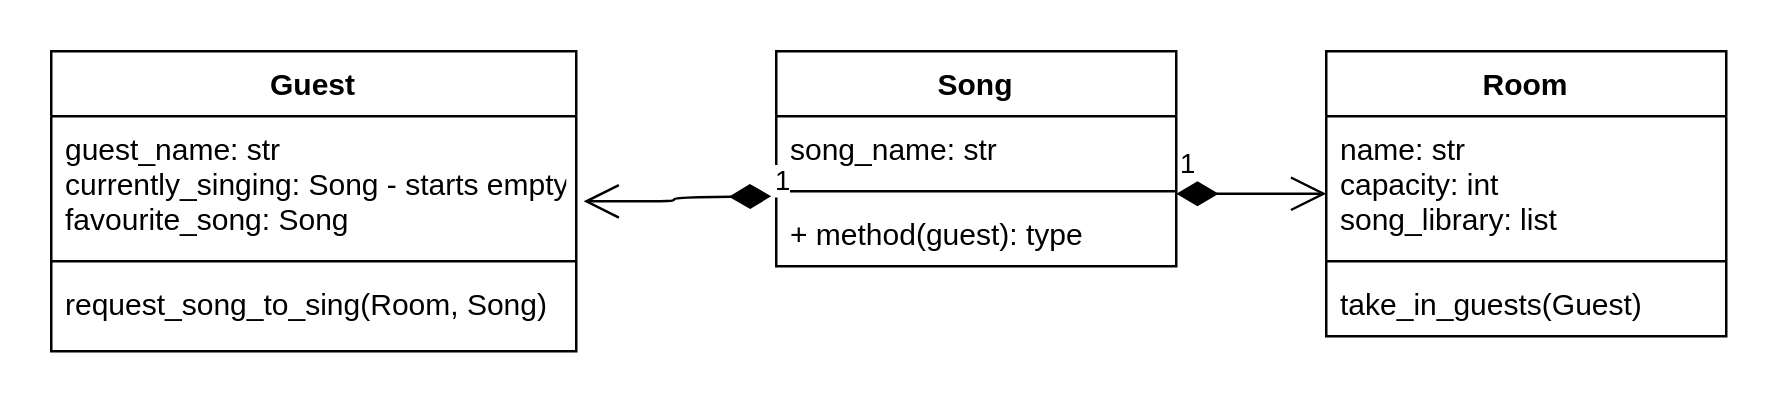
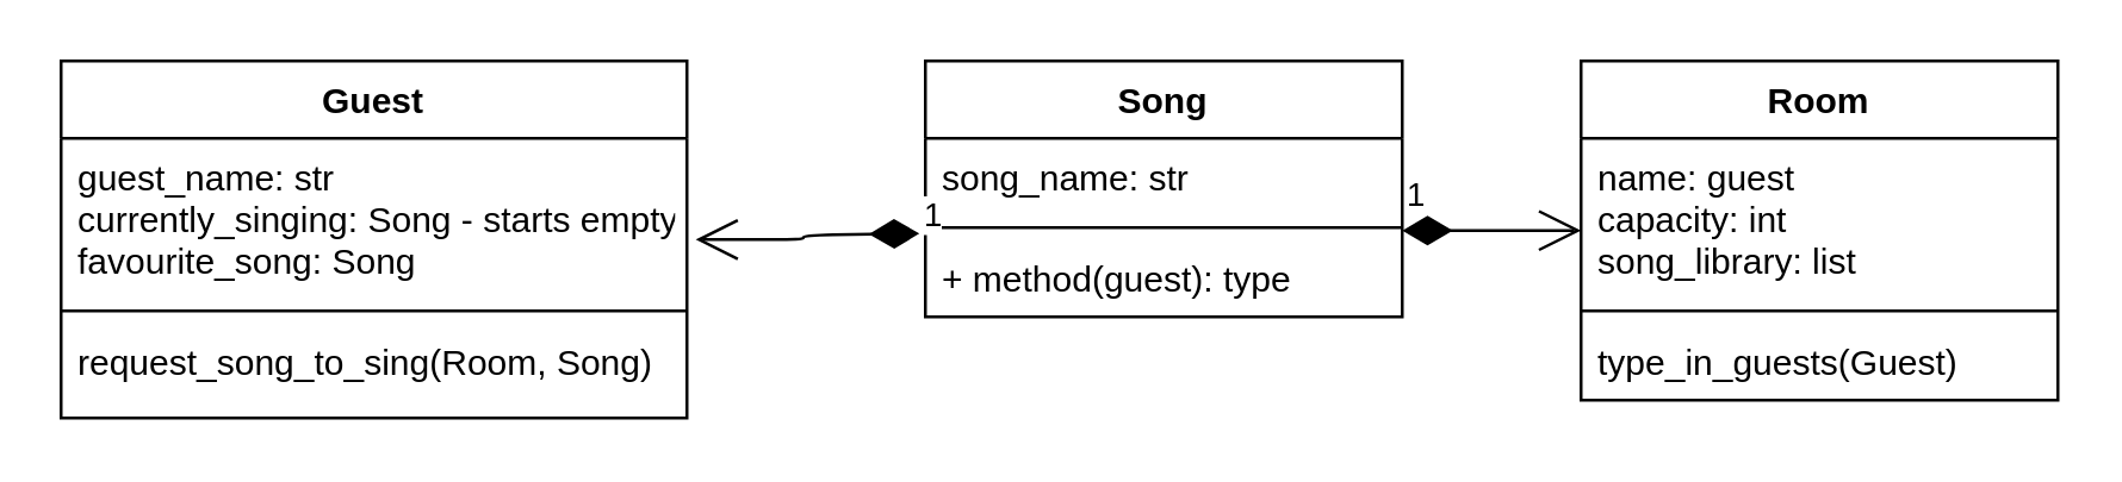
  <mxCell id="0" />
  <mxCell id="1" parent="0" />
  <mxCell id="2" value="Guest" style="swimlane;fontStyle=1;align=center;verticalAlign=top;childLayout=stackLayout;horizontal=1;startSize=26;horizontalStack=0;resizeParent=1;resizeParentMax=0;resizeLast=0;collapsible=1;marginBottom=0;" vertex="1" parent="1"><mxGeometry x="20" y="20" width="210" height="120" as="geometry" /></mxCell>
  <mxCell id="3" value="guest_name: str&#10;currently_singing: Song - starts empty&#10;favourite_song: Song" style="text;strokeColor=none;fillColor=none;align=left;verticalAlign=top;spacingLeft=4;spacingRight=4;overflow=hidden;rotatable=0;points=[[0,0.5],[1,0.5]];portConstraint=eastwest;" vertex="1" parent="2"><mxGeometry y="26" width="210" height="54" as="geometry" /></mxCell>
  <mxCell id="4" value="" style="line;strokeWidth=1;fillColor=none;align=left;verticalAlign=middle;spacingTop=-1;spacingLeft=3;spacingRight=3;rotatable=0;labelPosition=right;points=[];portConstraint=eastwest;" vertex="1" parent="2"><mxGeometry y="80" width="210" height="8" as="geometry" /></mxCell>
  <mxCell id="5" value="request_song_to_sing(Room, Song)" style="text;strokeColor=none;fillColor=none;align=left;verticalAlign=top;spacingLeft=4;spacingRight=4;overflow=hidden;rotatable=0;points=[[0,0.5],[1,0.5]];portConstraint=eastwest;" vertex="1" parent="2"><mxGeometry y="88" width="210" height="32" as="geometry" /></mxCell>
  <mxCell id="6" value="Room" style="swimlane;fontStyle=1;align=center;verticalAlign=top;childLayout=stackLayout;horizontal=1;startSize=26;horizontalStack=0;resizeParent=1;resizeParentMax=0;resizeLast=0;collapsible=1;marginBottom=0;" vertex="1" parent="1"><mxGeometry x="530" y="20" width="160" height="114" as="geometry" /></mxCell>
- <mxCell id="7" value="name: str&#10;capacity: int&#10;song_library: list" style="text;strokeColor=none;fillColor=none;align=left;verticalAlign=top;spacingLeft=4;spacingRight=4;overflow=hidden;rotatable=0;points=[[0,0.5],[1,0.5]];portConstraint=eastwest;" vertex="1" parent="6"><mxGeometry y="26" width="160" height="54" as="geometry" /></mxCell>
+ <mxCell id="7" value="name: guest&#10;capacity: int&#10;song_library: list" style="text;strokeColor=none;fillColor=none;align=left;verticalAlign=top;spacingLeft=4;spacingRight=4;overflow=hidden;rotatable=0;points=[[0,0.5],[1,0.5]];portConstraint=eastwest;" vertex="1" parent="6"><mxGeometry y="26" width="160" height="54" as="geometry" /></mxCell>
  <mxCell id="8" value="" style="line;strokeWidth=1;fillColor=none;align=left;verticalAlign=middle;spacingTop=-1;spacingLeft=3;spacingRight=3;rotatable=0;labelPosition=right;points=[];portConstraint=eastwest;" vertex="1" parent="6"><mxGeometry y="80" width="160" height="8" as="geometry" /></mxCell>
- <mxCell id="9" value="take_in_guests(Guest)" style="text;strokeColor=none;fillColor=none;align=left;verticalAlign=top;spacingLeft=4;spacingRight=4;overflow=hidden;rotatable=0;points=[[0,0.5],[1,0.5]];portConstraint=eastwest;" vertex="1" parent="6"><mxGeometry y="88" width="160" height="26" as="geometry" /></mxCell>
+ <mxCell id="9" value="type_in_guests(Guest)" style="text;strokeColor=none;fillColor=none;align=left;verticalAlign=top;spacingLeft=4;spacingRight=4;overflow=hidden;rotatable=0;points=[[0,0.5],[1,0.5]];portConstraint=eastwest;" vertex="1" parent="6"><mxGeometry y="88" width="160" height="26" as="geometry" /></mxCell>
  <mxCell id="10" value="Song" style="swimlane;fontStyle=1;align=center;verticalAlign=top;childLayout=stackLayout;horizontal=1;startSize=26;horizontalStack=0;resizeParent=1;resizeParentMax=0;resizeLast=0;collapsible=1;marginBottom=0;" vertex="1" parent="1"><mxGeometry x="310" y="20" width="160" height="86" as="geometry" /></mxCell>
  <mxCell id="11" value="song_name: str" style="text;strokeColor=none;fillColor=none;align=left;verticalAlign=top;spacingLeft=4;spacingRight=4;overflow=hidden;rotatable=0;points=[[0,0.5],[1,0.5]];portConstraint=eastwest;" vertex="1" parent="10"><mxGeometry y="26" width="160" height="26" as="geometry" /></mxCell>
  <mxCell id="12" value="" style="line;strokeWidth=1;fillColor=none;align=left;verticalAlign=middle;spacingTop=-1;spacingLeft=3;spacingRight=3;rotatable=0;labelPosition=right;points=[];portConstraint=eastwest;" vertex="1" parent="10"><mxGeometry y="52" width="160" height="8" as="geometry" /></mxCell>
  <mxCell id="13" value="+ method(guest): type" style="text;strokeColor=none;fillColor=none;align=left;verticalAlign=top;spacingLeft=4;spacingRight=4;overflow=hidden;rotatable=0;points=[[0,0.5],[1,0.5]];portConstraint=eastwest;" vertex="1" parent="10"><mxGeometry y="60" width="160" height="26" as="geometry" /></mxCell>
  <mxCell id="14" value="1" style="endArrow=open;html=1;endSize=12;startArrow=diamondThin;startSize=14;startFill=1;edgeStyle=orthogonalEdgeStyle;align=left;verticalAlign=bottom;" edge="1" parent="1"><mxGeometry x="-1" y="3" relative="1" as="geometry"><mxPoint x="470" y="77" as="sourcePoint" /><mxPoint x="530" y="77" as="targetPoint" /><Array as="points"><mxPoint x="530" y="76.5" /><mxPoint x="530" y="76.5" /></Array></mxGeometry></mxCell>
  <mxCell id="15" value="1" style="endArrow=open;html=1;endSize=12;startArrow=diamondThin;startSize=14;startFill=1;edgeStyle=orthogonalEdgeStyle;align=left;verticalAlign=bottom;entryX=1.014;entryY=0.63;entryDx=0;entryDy=0;entryPerimeter=0;" edge="1" parent="1" target="3"><mxGeometry x="-1" y="3" relative="1" as="geometry"><mxPoint x="308" y="78" as="sourcePoint" /><mxPoint x="384" y="79.5" as="targetPoint" /></mxGeometry></mxCell>
